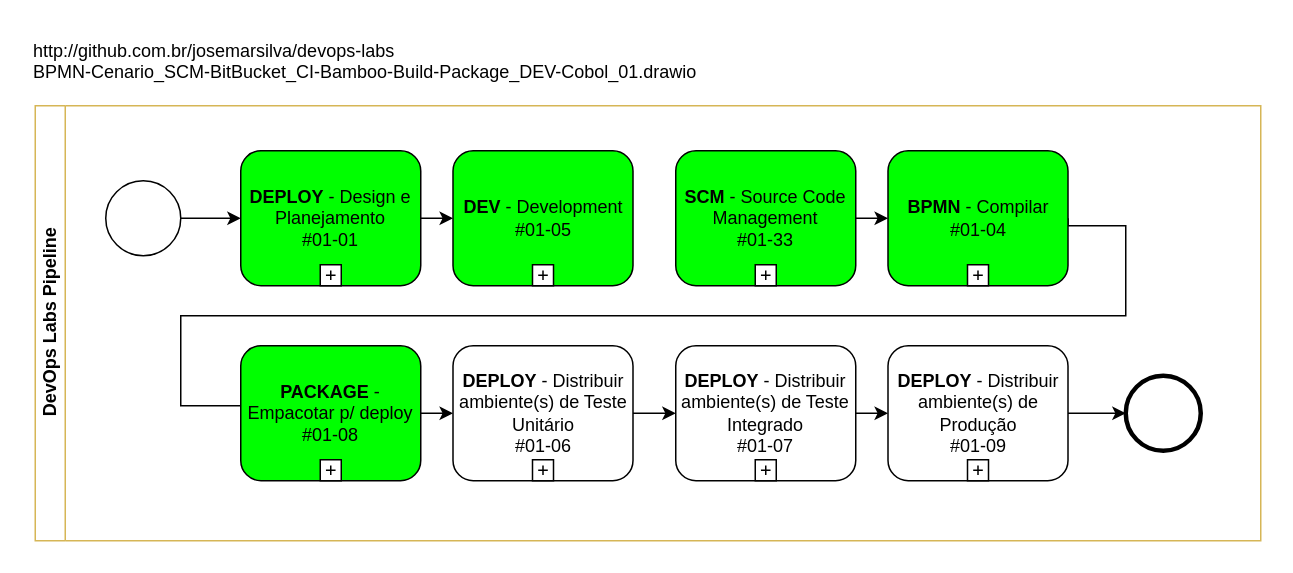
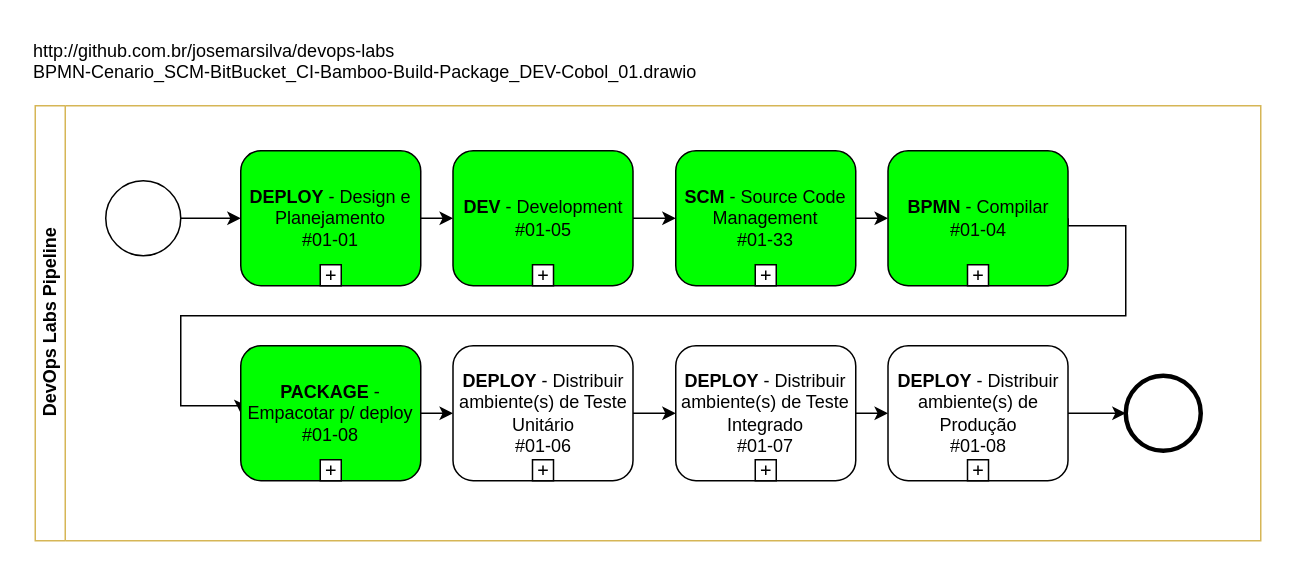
  <mxCell id="0" />
  <mxCell id="1" parent="0" />
  <mxCell id="2" value="DevOps Labs Pipeline" style="swimlane;html=1;horizontal=0;startSize=20;fillColor=none;strokeColor=#d6b656;" parent="1" vertex="1"><mxGeometry x="23" y="70" width="817" height="290" as="geometry" /></mxCell>
  <mxCell id="3" style="edgeStyle=orthogonalEdgeStyle;rounded=0;orthogonalLoop=1;jettySize=auto;html=1;exitX=1;exitY=0.5;exitDx=0;exitDy=0;" parent="2" source="4" target="6" edge="1"><mxGeometry relative="1" as="geometry"><mxPoint x="107" y="80" as="sourcePoint" /></mxGeometry></mxCell>
  <mxCell id="4" value="" style="shape=mxgraph.bpmn.shape;html=1;verticalLabelPosition=bottom;labelBackgroundColor=#ffffff;verticalAlign=top;align=center;perimeter=ellipsePerimeter;outlineConnect=0;outline=standard;symbol=general;" parent="2" vertex="1"><mxGeometry x="47" y="50" width="50" height="50" as="geometry" /></mxCell>
  <mxCell id="5" style="edgeStyle=orthogonalEdgeStyle;rounded=0;orthogonalLoop=1;jettySize=auto;html=1;" parent="2" source="6" target="9" edge="1"><mxGeometry relative="1" as="geometry" /></mxCell>
  <mxCell id="6" value="&lt;b&gt;DEPLOY&lt;/b&gt; - Design e Planejamento&lt;br&gt;#01-01" style="html=1;whiteSpace=wrap;rounded=1;fillColor=#00FF00;" parent="2" vertex="1"><mxGeometry x="137" y="30" width="120" height="90" as="geometry" /></mxCell>
  <mxCell id="7" value="" style="html=1;shape=plus;outlineConnect=0;" parent="6" vertex="1"><mxGeometry x="0.5" y="1" width="14" height="14" relative="1" as="geometry"><mxPoint x="-7" y="-14" as="offset" /></mxGeometry></mxCell>
+ <mxCell id="8" style="edgeStyle=orthogonalEdgeStyle;rounded=0;orthogonalLoop=1;jettySize=auto;html=1;" parent="2" source="9" target="11" edge="1"><mxGeometry relative="1" as="geometry" /></mxCell>
  <mxCell id="9" value="&lt;b&gt;DEV&lt;/b&gt; - Development&lt;br&gt;#01-05" style="html=1;whiteSpace=wrap;rounded=1;fillColor=#00FF00;" parent="2" vertex="1"><mxGeometry x="278.5" y="30" width="120" height="90" as="geometry" /></mxCell>
  <mxCell id="10" value="" style="html=1;shape=plus;outlineConnect=0;" parent="9" vertex="1"><mxGeometry x="0.5" y="1" width="14" height="14" relative="1" as="geometry"><mxPoint x="-7" y="-14" as="offset" /></mxGeometry></mxCell>
  <mxCell id="11" value="&lt;b&gt;SCM&lt;/b&gt; - Source Code Management&lt;br&gt;#01-33" style="html=1;whiteSpace=wrap;rounded=1;fillColor=#00FF00;" parent="2" vertex="1"><mxGeometry x="427" y="30" width="120" height="90" as="geometry" /></mxCell>
  <mxCell id="12" value="" style="html=1;shape=plus;outlineConnect=0;" parent="11" vertex="1"><mxGeometry x="0.5" y="1" width="14" height="14" relative="1" as="geometry"><mxPoint x="-7" y="-14" as="offset" /></mxGeometry></mxCell>
- <mxCell id="13" style="edgeStyle=orthogonalEdgeStyle;rounded=0;orthogonalLoop=1;jettySize=auto;html=1;entryX=0;entryY=0.5;entryDx=0;entryDy=0;exitX=1;exitY=0.5;exitDx=0;exitDy=0;endArrow=none;" parent="2" source="14" target="17" edge="1"><mxGeometry relative="1" as="geometry"><Array as="points"><mxPoint x="727" y="80" /><mxPoint x="727" y="140" /><mxPoint x="97" y="140" /><mxPoint x="97" y="200" /></Array></mxGeometry></mxCell>
+ <mxCell id="13" style="edgeStyle=orthogonalEdgeStyle;rounded=0;orthogonalLoop=1;jettySize=auto;html=1;entryX=0;entryY=0.5;entryDx=0;entryDy=0;exitX=1;exitY=0.5;exitDx=0;exitDy=0;" parent="2" source="14" target="17" edge="1"><mxGeometry relative="1" as="geometry"><Array as="points"><mxPoint x="727" y="80" /><mxPoint x="727" y="140" /><mxPoint x="97" y="140" /><mxPoint x="97" y="200" /></Array></mxGeometry></mxCell>
  <mxCell id="14" value="&lt;b&gt;BPMN&lt;/b&gt; - Compilar&lt;br&gt;#01-04" style="html=1;whiteSpace=wrap;rounded=1;fillColor=#00FF00;" parent="2" vertex="1"><mxGeometry x="568.5" y="30" width="120" height="90" as="geometry" /></mxCell>
  <mxCell id="15" value="" style="html=1;shape=plus;outlineConnect=0;" parent="14" vertex="1"><mxGeometry x="0.5" y="1" width="14" height="14" relative="1" as="geometry"><mxPoint x="-7" y="-14" as="offset" /></mxGeometry></mxCell>
  <mxCell id="16" style="edgeStyle=orthogonalEdgeStyle;rounded=0;orthogonalLoop=1;jettySize=auto;html=1;" parent="2" source="11" target="14" edge="1"><mxGeometry relative="1" as="geometry" /></mxCell>
  <mxCell id="17" value="&lt;b&gt;PACKAGE&lt;/b&gt; - &lt;br&gt;Empacotar p/ deploy&lt;br&gt;#01-08" style="html=1;whiteSpace=wrap;rounded=1;fillColor=#00FF00;" parent="2" vertex="1"><mxGeometry x="137" y="160" width="120" height="90" as="geometry" /></mxCell>
  <mxCell id="18" value="" style="html=1;shape=plus;outlineConnect=0;" parent="17" vertex="1"><mxGeometry x="0.5" y="1" width="14" height="14" relative="1" as="geometry"><mxPoint x="-7" y="-14" as="offset" /></mxGeometry></mxCell>
  <mxCell id="19" value="&lt;b&gt;DEPLOY&lt;/b&gt;&amp;nbsp;- Distribuir ambiente(s) de Teste Unitário&lt;br&gt;#01-06" style="html=1;whiteSpace=wrap;rounded=1;" parent="2" vertex="1"><mxGeometry x="278.5" y="160" width="120" height="90" as="geometry" /></mxCell>
  <mxCell id="20" value="" style="html=1;shape=plus;outlineConnect=0;" parent="19" vertex="1"><mxGeometry x="0.5" y="1" width="14" height="14" relative="1" as="geometry"><mxPoint x="-7" y="-14" as="offset" /></mxGeometry></mxCell>
  <mxCell id="21" style="edgeStyle=orthogonalEdgeStyle;rounded=0;orthogonalLoop=1;jettySize=auto;html=1;" parent="2" source="17" target="19" edge="1"><mxGeometry relative="1" as="geometry" /></mxCell>
  <mxCell id="22" value="&lt;b&gt;DEPLOY&lt;/b&gt;&amp;nbsp;- Distribuir ambiente(s) de Teste Integrado&lt;br&gt;#01-07" style="html=1;whiteSpace=wrap;rounded=1;" parent="2" vertex="1"><mxGeometry x="427" y="160" width="120" height="90" as="geometry" /></mxCell>
  <mxCell id="23" value="" style="html=1;shape=plus;outlineConnect=0;" parent="22" vertex="1"><mxGeometry x="0.5" y="1" width="14" height="14" relative="1" as="geometry"><mxPoint x="-7" y="-14" as="offset" /></mxGeometry></mxCell>
  <mxCell id="24" style="edgeStyle=orthogonalEdgeStyle;rounded=0;orthogonalLoop=1;jettySize=auto;html=1;" parent="2" source="19" target="22" edge="1"><mxGeometry relative="1" as="geometry" /></mxCell>
  <mxCell id="25" style="edgeStyle=orthogonalEdgeStyle;rounded=0;orthogonalLoop=1;jettySize=auto;html=1;" parent="2" source="26" target="29" edge="1"><mxGeometry relative="1" as="geometry"><mxPoint x="737" y="200" as="targetPoint" /></mxGeometry></mxCell>
- <mxCell id="26" value="&lt;b&gt;DEPLOY&lt;/b&gt;&amp;nbsp;- Distribuir ambiente(s) de Produção&lt;br&gt;#01-09" style="html=1;whiteSpace=wrap;rounded=1;" parent="2" vertex="1"><mxGeometry x="568.5" y="160" width="120" height="90" as="geometry" /></mxCell>
+ <mxCell id="26" value="&lt;b&gt;DEPLOY&lt;/b&gt;&amp;nbsp;- Distribuir ambiente(s) de Produção&lt;br&gt;#01-08" style="html=1;whiteSpace=wrap;rounded=1;" parent="2" vertex="1"><mxGeometry x="568.5" y="160" width="120" height="90" as="geometry" /></mxCell>
  <mxCell id="27" value="" style="html=1;shape=plus;outlineConnect=0;" parent="26" vertex="1"><mxGeometry x="0.5" y="1" width="14" height="14" relative="1" as="geometry"><mxPoint x="-7" y="-14" as="offset" /></mxGeometry></mxCell>
  <mxCell id="28" style="edgeStyle=orthogonalEdgeStyle;rounded=0;orthogonalLoop=1;jettySize=auto;html=1;" parent="2" source="22" target="26" edge="1"><mxGeometry relative="1" as="geometry" /></mxCell>
  <mxCell id="29" value="" style="shape=mxgraph.bpmn.shape;html=1;verticalLabelPosition=bottom;labelBackgroundColor=#ffffff;verticalAlign=top;align=center;perimeter=ellipsePerimeter;outlineConnect=0;outline=end;symbol=general;" parent="2" vertex="1"><mxGeometry x="727" y="180" width="50" height="50" as="geometry" /></mxCell>
  <mxCell id="30" value="&lt;div style=&quot;text-align: left&quot;&gt;http://github.com.br/josemarsilva/devops-labs&lt;/div&gt;BPMN-Cenario_SCM-BitBucket_CI-Bamboo-Build-Package_DEV-Cobol_01.drawio" style="text;html=1;resizable=0;autosize=1;align=left;verticalAlign=top;points=[];fillColor=none;strokeColor=none;rounded=0;" parent="1" vertex="1"><mxGeometry y="20" width="460" height="30" as="geometry" x="20" /></mxCell>
